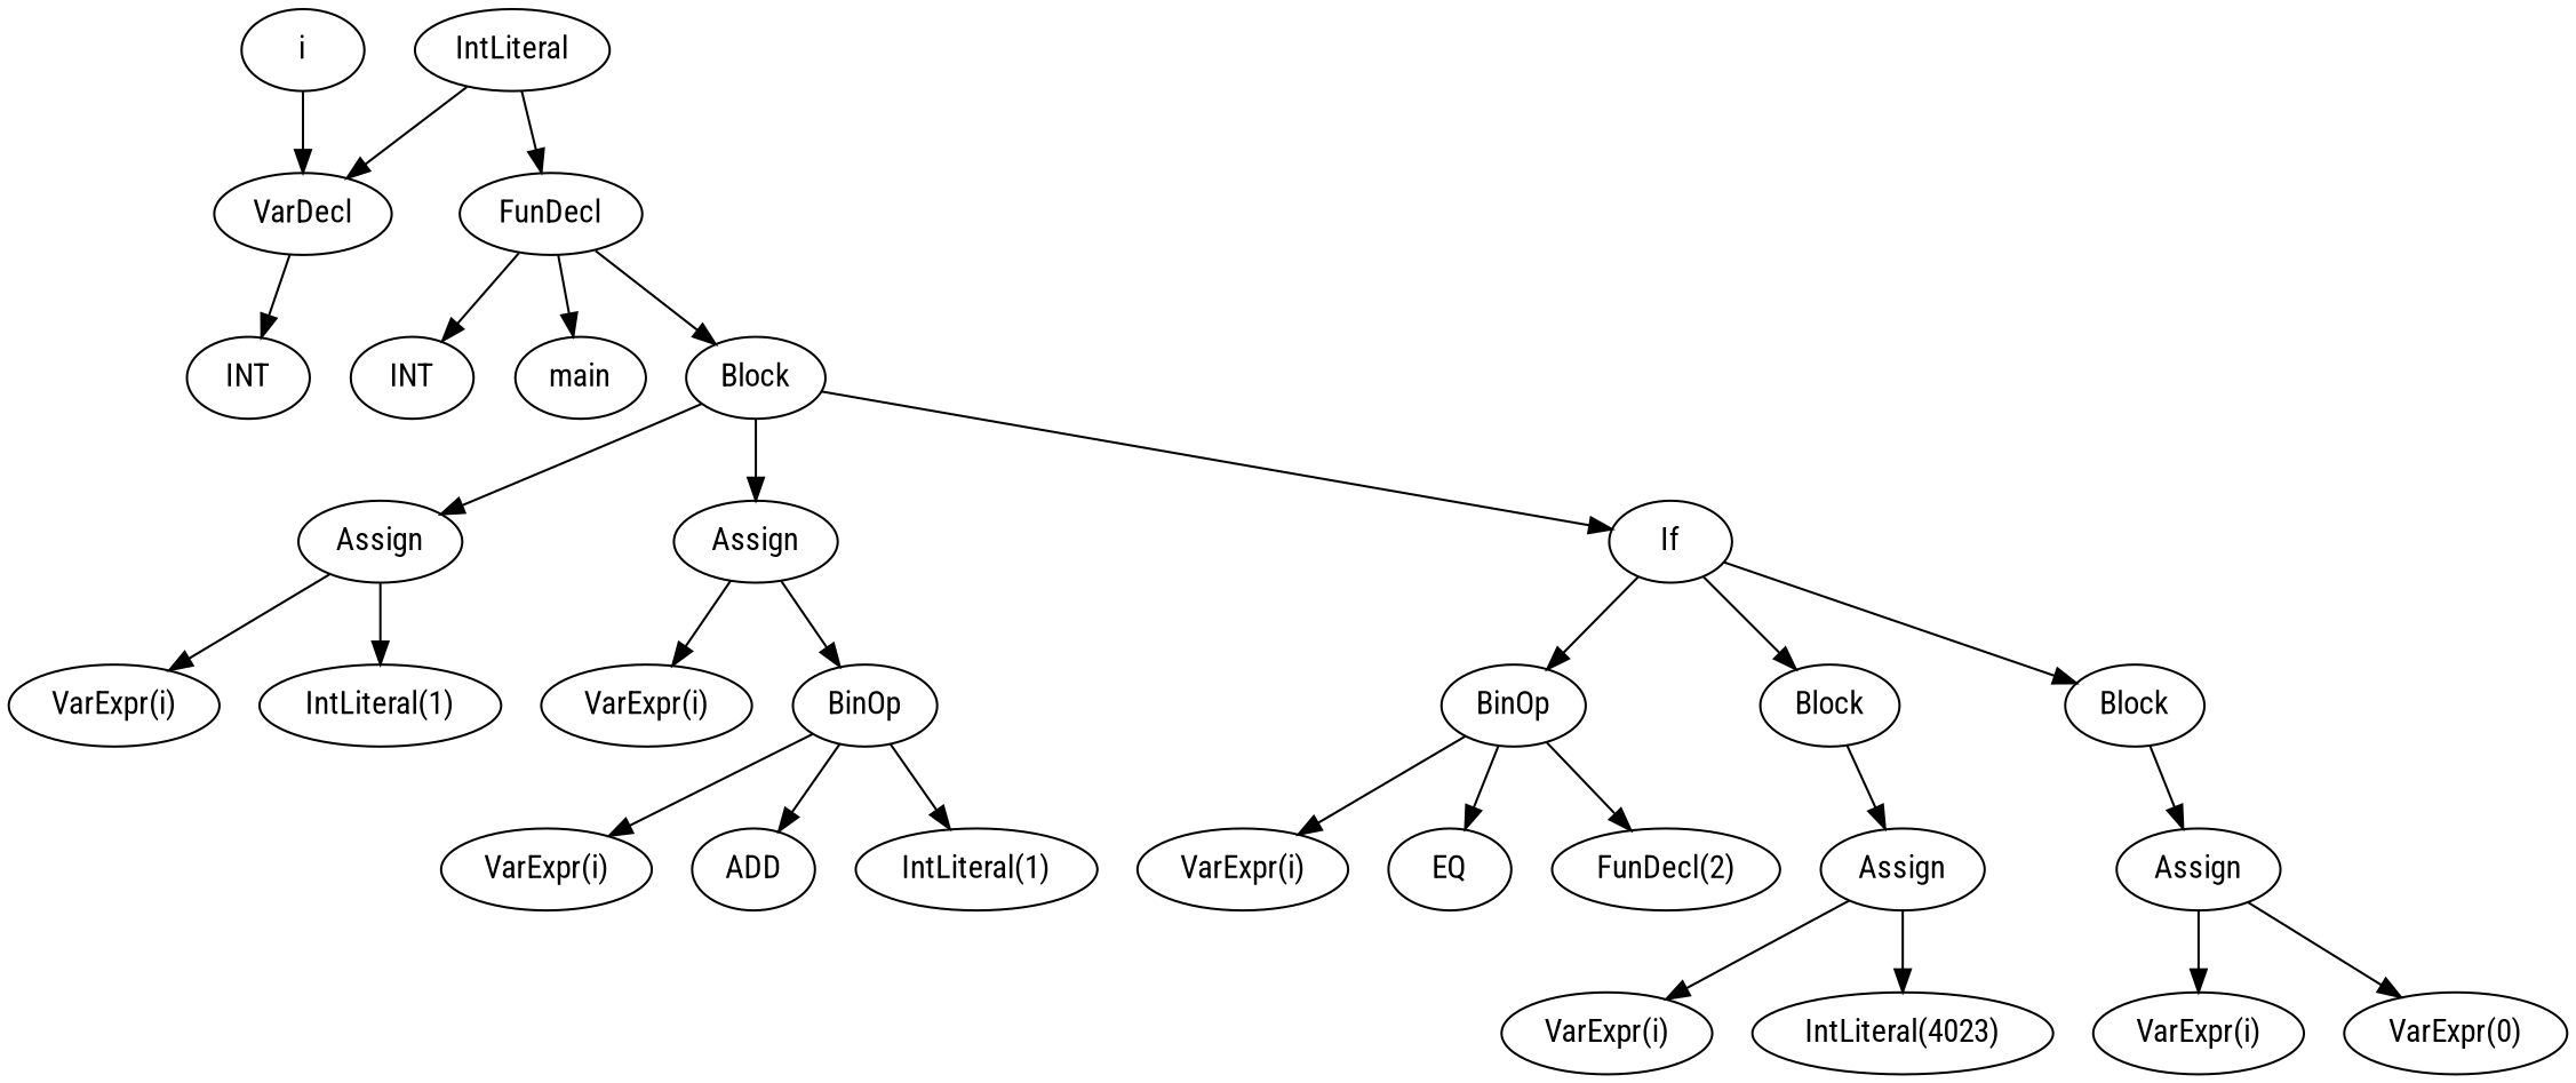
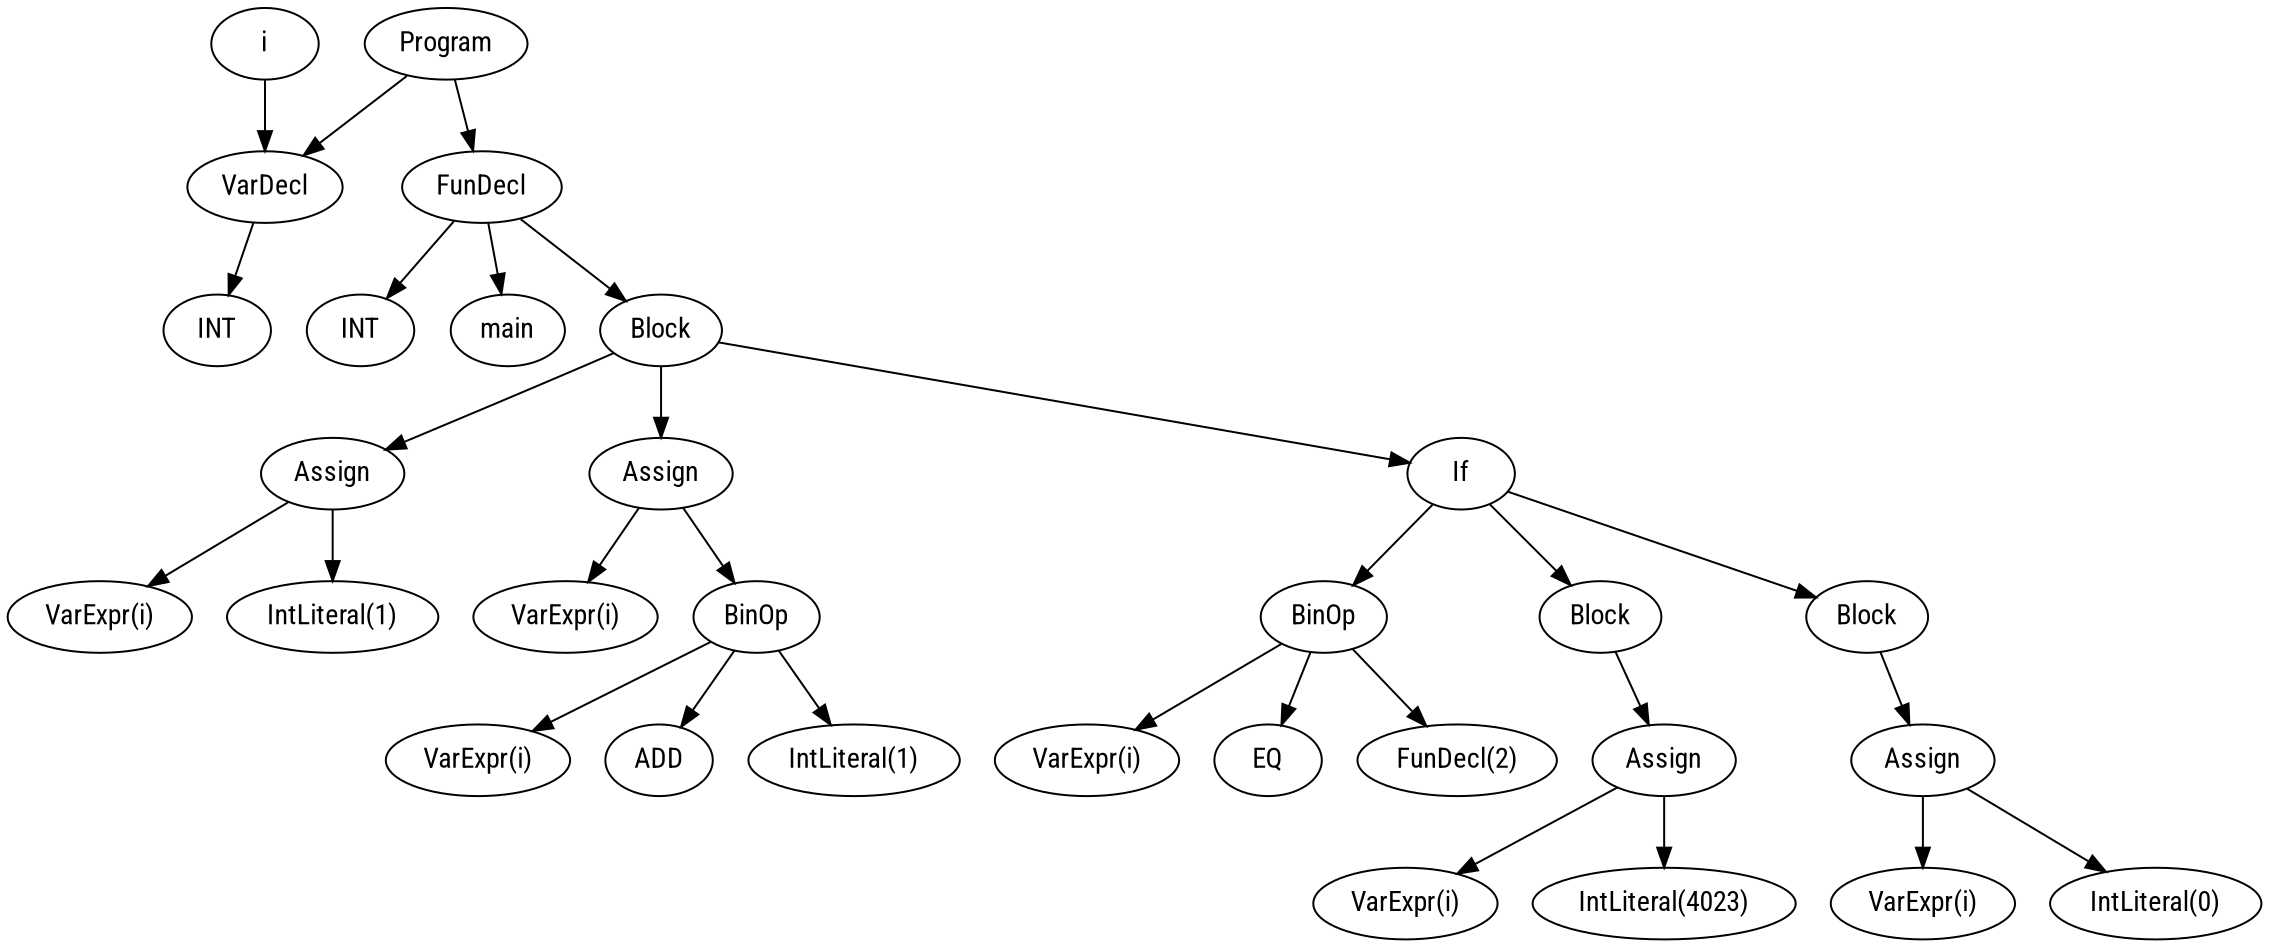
  digraph {
    fontname="Roboto Condensed"
    node [fontname="Roboto Condensed"]
    edge [fontname="Roboto Condensed"]
-   n1 [label=IntLiteral]
+   n1 [label=Program]
    n2 [label=VarDecl]
    n3 [label=FunDecl]
    n4 [label=INT]
    n5 [label=INT]
    n6 [label=main]
    n7 [label=Block]
    n8 [label=i]
    n9 [label=Assign]
    n10 [label=Assign]
    n11 [label=If]
    n12 [label="VarExpr(i)"]
    n13 [label="IntLiteral(1)"]
    n14 [label="VarExpr(i)"]
    n15 [label=BinOp]
    n16 [label=BinOp]
    n17 [label=Block]
    n18 [label=Block]
    n19 [label="VarExpr(i)"]
    n20 [label=ADD]
    n21 [label="IntLiteral(1)"]
    n22 [label="VarExpr(i)"]
    n23 [label=EQ]
    n24 [label="FunDecl(2)"]
    n25 [label=Assign]
    n26 [label=Assign]
    n27 [label="VarExpr(i)"]
    n28 [label="IntLiteral(4023)"]
    n29 [label="VarExpr(i)"]
-   n30 [label="VarExpr(0)"]
+   n30 [label="IntLiteral(0)"]
    n1 -> n2
    n1 -> n3
    n2 -> n4
    n3 -> n5
    n3 -> n6
    n3 -> n7
    n7 -> n9
    n7 -> n10
    n7 -> n11
    n8 -> n2
    n9 -> n12
    n9 -> n13
    n10 -> n14
    n10 -> n15
    n11 -> n16
    n11 -> n17
    n11 -> n18
    n15 -> n19
    n15 -> n20
    n15 -> n21
    n16 -> n22
    n16 -> n23
    n16 -> n24
    n17 -> n25
    n18 -> n26
    n25 -> n27
    n25 -> n28
    n26 -> n29
    n26 -> n30
  }
